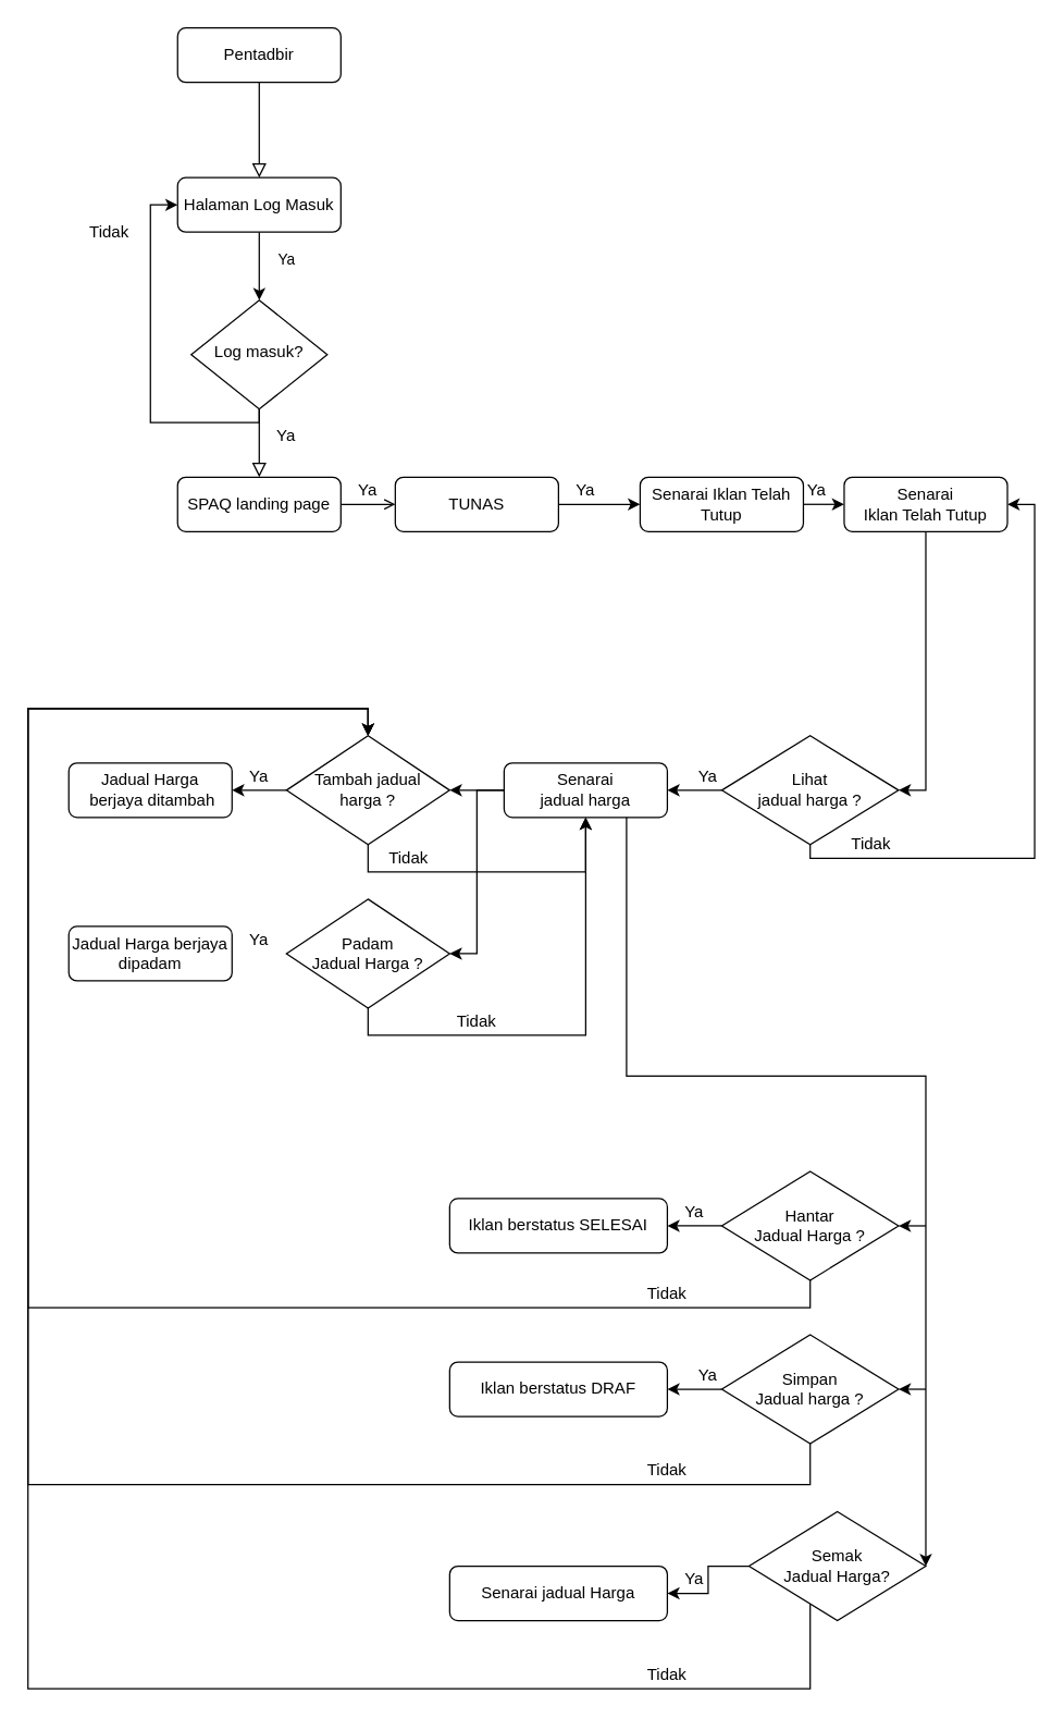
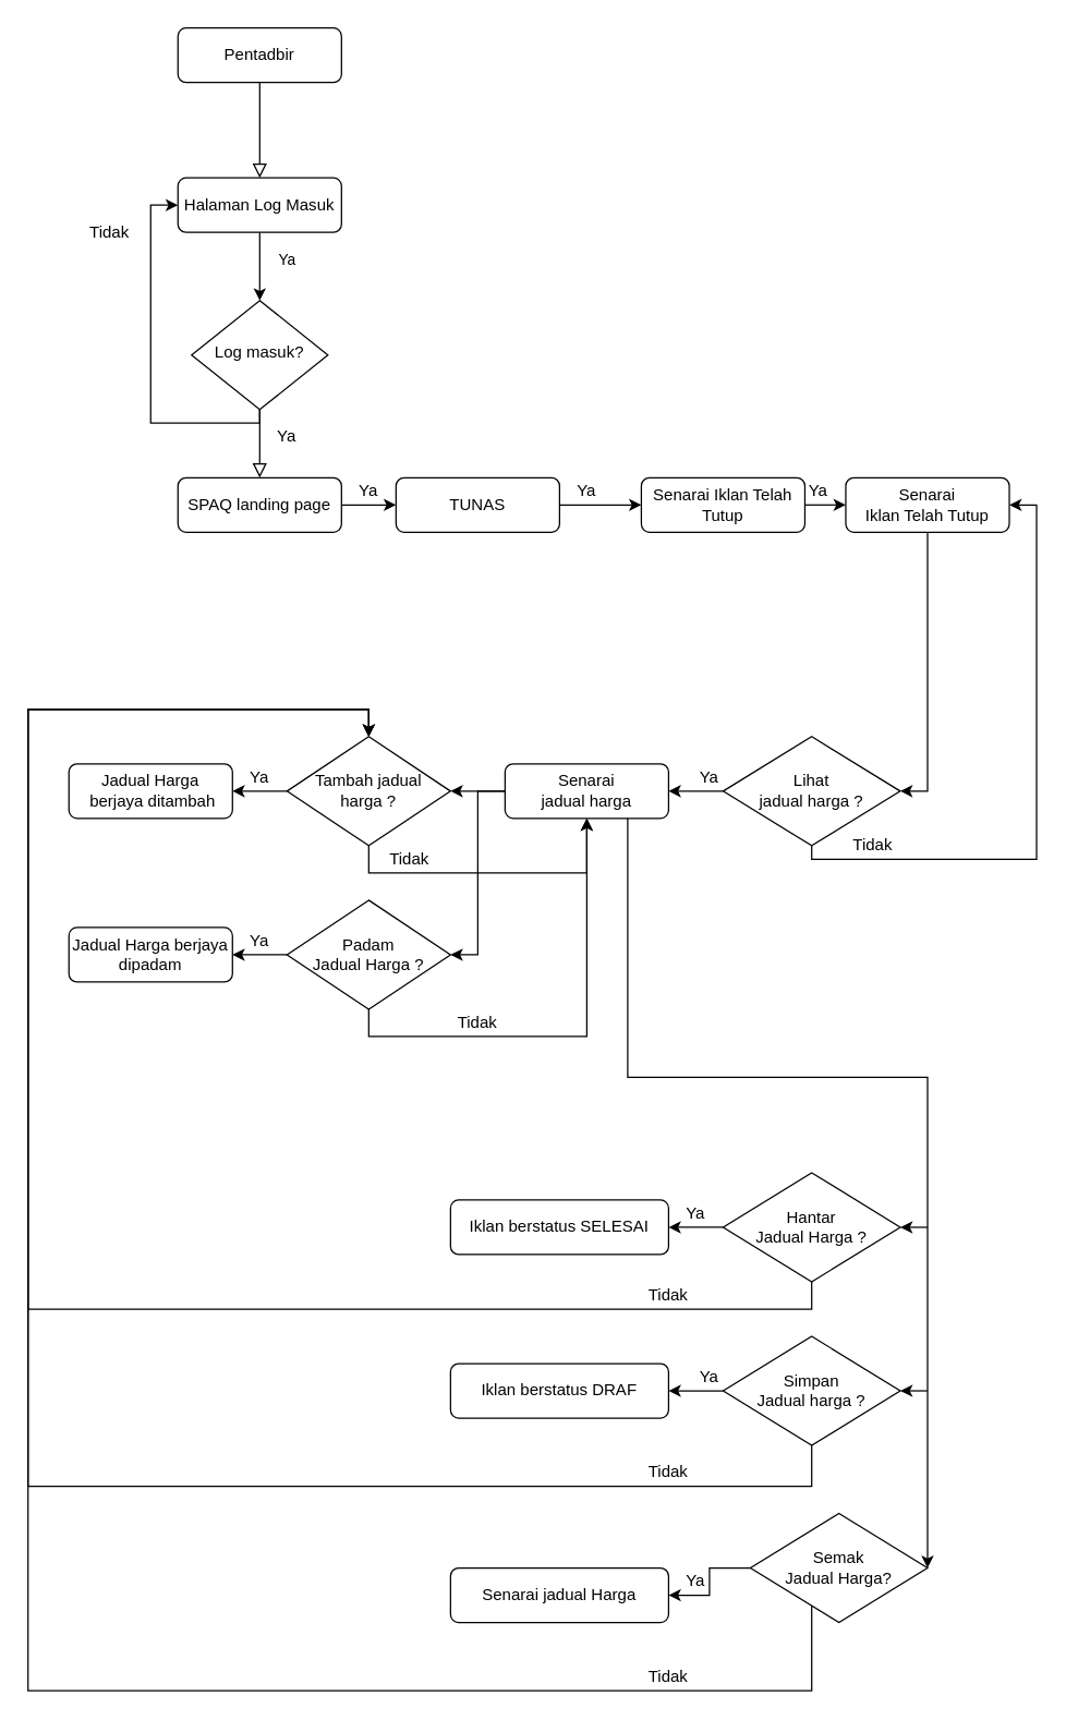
  <mxCell id="0" />
  <mxCell id="1" parent="0" />
  <mxCell id="2" value="" style="rounded=0;html=1;jettySize=auto;orthogonalLoop=1;fontSize=11;endArrow=block;endFill=0;endSize=8;strokeWidth=1;shadow=0;labelBackgroundColor=none;edgeStyle=orthogonalEdgeStyle;" parent="1" source="3" edge="1"><mxGeometry relative="1" as="geometry"><mxPoint x="190" y="130" as="targetPoint" /><Array as="points"><mxPoint x="190" y="90" /><mxPoint x="190" y="90" /></Array></mxGeometry></mxCell>
  <mxCell id="3" value="Pentadbir" style="rounded=1;whiteSpace=wrap;html=1;fontSize=12;glass=0;strokeWidth=1;shadow=0;" parent="1" vertex="1"><mxGeometry x="130" y="20" width="120" height="40" as="geometry" /></mxCell>
  <mxCell id="4" value="Ya" style="rounded=0;html=1;jettySize=auto;orthogonalLoop=1;fontSize=11;endArrow=block;endFill=0;endSize=8;strokeWidth=1;shadow=0;labelBackgroundColor=none;edgeStyle=orthogonalEdgeStyle;" parent="1" source="6" edge="1"><mxGeometry x="-1" y="112" relative="1" as="geometry"><mxPoint x="-92" y="-110" as="offset" /><mxPoint x="190" y="350" as="targetPoint" /></mxGeometry></mxCell>
  <mxCell id="5" style="edgeStyle=orthogonalEdgeStyle;rounded=0;orthogonalLoop=1;jettySize=auto;html=1;entryX=0;entryY=0.5;entryDx=0;entryDy=0;" parent="1" source="6" target="12" edge="1"><mxGeometry relative="1" as="geometry"><Array as="points"><mxPoint x="190" y="310" /><mxPoint x="110" y="310" /><mxPoint x="110" y="150" /></Array></mxGeometry></mxCell>
  <mxCell id="6" value="Log masuk?" style="rhombus;whiteSpace=wrap;html=1;shadow=0;fontFamily=Helvetica;fontSize=12;align=center;strokeWidth=1;spacing=6;spacingTop=-4;" parent="1" vertex="1"><mxGeometry x="140" y="220" width="100" height="80" as="geometry" /></mxCell>
- <mxCell id="7" style="edgeStyle=orthogonalEdgeStyle;rounded=0;orthogonalLoop=1;jettySize=auto;html=1;entryX=0;entryY=0.5;entryDx=0;entryDy=0;endArrow=open;" parent="1" source="8" target="10" edge="1"><mxGeometry relative="1" as="geometry" /></mxCell>
+ <mxCell id="7" style="edgeStyle=orthogonalEdgeStyle;rounded=0;orthogonalLoop=1;jettySize=auto;html=1;entryX=0;entryY=0.5;entryDx=0;entryDy=0;" parent="1" source="8" target="10" edge="1"><mxGeometry relative="1" as="geometry" /></mxCell>
  <mxCell id="8" value="SPAQ landing page" style="rounded=1;whiteSpace=wrap;html=1;fontSize=12;glass=0;strokeWidth=1;shadow=0;" parent="1" vertex="1"><mxGeometry x="130" y="350" width="120" height="40" as="geometry" /></mxCell>
  <mxCell id="9" style="edgeStyle=orthogonalEdgeStyle;rounded=0;orthogonalLoop=1;jettySize=auto;html=1;entryX=0;entryY=0.5;entryDx=0;entryDy=0;" parent="1" source="10" target="16" edge="1"><mxGeometry relative="1" as="geometry" /></mxCell>
  <mxCell id="10" value="TUNAS" style="rounded=1;whiteSpace=wrap;html=1;fontSize=12;glass=0;strokeWidth=1;shadow=0;" parent="1" vertex="1"><mxGeometry x="290" y="350" width="120" height="40" as="geometry" /></mxCell>
  <mxCell id="11" style="edgeStyle=orthogonalEdgeStyle;rounded=0;orthogonalLoop=1;jettySize=auto;html=1;entryX=0.5;entryY=0;entryDx=0;entryDy=0;" parent="1" source="12" target="6" edge="1"><mxGeometry relative="1" as="geometry" /></mxCell>
  <mxCell id="12" value="Halaman Log Masuk" style="rounded=1;whiteSpace=wrap;html=1;fontSize=12;glass=0;strokeWidth=1;shadow=0;strokeColor=#000000;" parent="1" vertex="1"><mxGeometry x="130" y="130" width="120" height="40" as="geometry" /></mxCell>
  <mxCell id="13" value="Tidak" style="text;html=1;strokeColor=none;fillColor=none;align=center;verticalAlign=middle;whiteSpace=wrap;rounded=0;" parent="1" vertex="1"><mxGeometry x="60" y="160" width="40" height="20" as="geometry" /></mxCell>
  <mxCell id="14" value="Ya" style="text;html=1;strokeColor=none;fillColor=none;align=center;verticalAlign=middle;whiteSpace=wrap;rounded=0;" parent="1" vertex="1"><mxGeometry x="190" y="310" width="40" height="20" as="geometry" /></mxCell>
  <mxCell id="15" value="" style="edgeStyle=orthogonalEdgeStyle;rounded=0;orthogonalLoop=1;jettySize=auto;html=1;" parent="1" source="16" edge="1"><mxGeometry relative="1" as="geometry"><mxPoint x="620" y="370" as="targetPoint" /></mxGeometry></mxCell>
  <mxCell id="16" value="Senarai Iklan Telah Tutup" style="rounded=1;whiteSpace=wrap;html=1;fontSize=12;glass=0;strokeWidth=1;shadow=0;" parent="1" vertex="1"><mxGeometry x="470" y="350" width="120" height="40" as="geometry" /></mxCell>
  <mxCell id="17" style="edgeStyle=orthogonalEdgeStyle;rounded=0;orthogonalLoop=1;jettySize=auto;html=1;entryX=1;entryY=0.5;entryDx=0;entryDy=0;" parent="1" source="19" target="22" edge="1"><mxGeometry relative="1" as="geometry" /></mxCell>
  <mxCell id="18" style="edgeStyle=orthogonalEdgeStyle;rounded=0;orthogonalLoop=1;jettySize=auto;html=1;entryX=1;entryY=0.5;entryDx=0;entryDy=0;exitX=0.5;exitY=1;exitDx=0;exitDy=0;" parent="1" source="19" target="25" edge="1"><mxGeometry relative="1" as="geometry"><mxPoint x="760" y="530" as="targetPoint" /><Array as="points"><mxPoint x="595" y="630" /><mxPoint x="760" y="630" /><mxPoint x="760" y="370" /></Array></mxGeometry></mxCell>
  <mxCell id="19" value="Lihat &lt;br&gt;jadual harga ?" style="rhombus;whiteSpace=wrap;html=1;" parent="1" vertex="1"><mxGeometry x="530" y="540" width="130" height="80" as="geometry" /></mxCell>
  <mxCell id="20" style="edgeStyle=orthogonalEdgeStyle;rounded=0;orthogonalLoop=1;jettySize=auto;html=1;entryX=1;entryY=0.5;entryDx=0;entryDy=0;" parent="1" source="22" target="28" edge="1"><mxGeometry relative="1" as="geometry" /></mxCell>
  <mxCell id="21" style="edgeStyle=orthogonalEdgeStyle;rounded=0;orthogonalLoop=1;jettySize=auto;html=1;entryX=1;entryY=0.5;entryDx=0;entryDy=0;" parent="1" source="22" target="32" edge="1"><mxGeometry relative="1" as="geometry" /></mxCell>
  <mxCell id="22" value="Senarai &lt;br&gt;jadual harga" style="rounded=1;whiteSpace=wrap;html=1;strokeColor=#000000;" parent="1" vertex="1"><mxGeometry x="370" y="560" width="120" height="40" as="geometry" /></mxCell>
  <mxCell id="23" style="edgeStyle=orthogonalEdgeStyle;rounded=0;orthogonalLoop=1;jettySize=auto;html=1;entryX=1;entryY=0.5;entryDx=0;entryDy=0;" parent="1" source="25" target="19" edge="1"><mxGeometry relative="1" as="geometry" /></mxCell>
  <mxCell id="24" style="edgeStyle=orthogonalEdgeStyle;rounded=0;orthogonalLoop=1;jettySize=auto;html=1;exitX=0.75;exitY=1;exitDx=0;exitDy=0;" parent="1" source="22" target="57" edge="1"><mxGeometry relative="1" as="geometry"><Array as="points"><mxPoint x="460" y="790" /><mxPoint x="680" y="790" /><mxPoint x="680" y="1170" /></Array></mxGeometry></mxCell>
  <mxCell id="25" value="Senarai&lt;br&gt;Iklan Telah Tutup" style="rounded=1;whiteSpace=wrap;html=1;fontSize=12;glass=0;strokeWidth=1;shadow=0;" parent="1" vertex="1"><mxGeometry x="620" y="350" width="120" height="40" as="geometry" /></mxCell>
  <mxCell id="26" style="edgeStyle=orthogonalEdgeStyle;rounded=0;orthogonalLoop=1;jettySize=auto;html=1;entryX=1;entryY=0.5;entryDx=0;entryDy=0;" parent="1" source="28" target="29" edge="1"><mxGeometry relative="1" as="geometry" /></mxCell>
  <mxCell id="27" style="edgeStyle=orthogonalEdgeStyle;rounded=0;orthogonalLoop=1;jettySize=auto;html=1;exitX=0.5;exitY=1;exitDx=0;exitDy=0;" parent="1" source="28" edge="1"><mxGeometry relative="1" as="geometry"><mxPoint x="430" y="600" as="targetPoint" /><Array as="points"><mxPoint x="270" y="640" /><mxPoint x="430" y="640" /></Array></mxGeometry></mxCell>
  <mxCell id="28" value="Tambah jadual&lt;br&gt;harga ?" style="rhombus;whiteSpace=wrap;html=1;" parent="1" vertex="1"><mxGeometry x="210" y="540" width="120" height="80" as="geometry" /></mxCell>
  <mxCell id="29" value="Jadual Harga&lt;br&gt;&amp;nbsp;berjaya ditambah" style="rounded=1;whiteSpace=wrap;html=1;strokeColor=#000000;" parent="1" vertex="1"><mxGeometry x="50" y="560" width="120" height="40" as="geometry" /></mxCell>
+ <mxCell id="30" style="edgeStyle=orthogonalEdgeStyle;rounded=0;orthogonalLoop=1;jettySize=auto;html=1;entryX=1;entryY=0.5;entryDx=0;entryDy=0;" parent="1" source="32" target="33" edge="1"><mxGeometry relative="1" as="geometry" /></mxCell>
  <mxCell id="31" style="edgeStyle=orthogonalEdgeStyle;rounded=0;orthogonalLoop=1;jettySize=auto;html=1;exitX=0.5;exitY=1;exitDx=0;exitDy=0;entryX=0.5;entryY=1;entryDx=0;entryDy=0;" parent="1" source="32" target="22" edge="1"><mxGeometry relative="1" as="geometry"><mxPoint x="460" y="600" as="targetPoint" /></mxGeometry></mxCell>
  <mxCell id="32" value="Padam &lt;br&gt;Jadual Harga ?" style="rhombus;whiteSpace=wrap;html=1;" parent="1" vertex="1"><mxGeometry x="210" y="660" width="120" height="80" as="geometry" /></mxCell>
  <mxCell id="33" value="Jadual Harga berjaya dipadam" style="rounded=1;whiteSpace=wrap;html=1;strokeColor=#000000;" parent="1" vertex="1"><mxGeometry x="50" y="680" width="120" height="40" as="geometry" /></mxCell>
  <mxCell id="34" style="edgeStyle=orthogonalEdgeStyle;rounded=0;orthogonalLoop=1;jettySize=auto;html=1;entryX=1;entryY=0.5;entryDx=0;entryDy=0;" parent="1" source="36" target="40" edge="1"><mxGeometry relative="1" as="geometry" /></mxCell>
  <mxCell id="35" style="edgeStyle=orthogonalEdgeStyle;rounded=0;orthogonalLoop=1;jettySize=auto;html=1;entryX=0.5;entryY=0;entryDx=0;entryDy=0;" edge="1" parent="1" source="36" target="28"><mxGeometry relative="1" as="geometry"><Array as="points"><mxPoint x="595" y="960" /><mxPoint x="20" y="960" /><mxPoint x="20" y="520" /><mxPoint x="270" y="520" /></Array></mxGeometry></mxCell>
  <mxCell id="36" value="Hantar &lt;br&gt;Jadual Harga ?" style="rhombus;whiteSpace=wrap;html=1;" parent="1" vertex="1"><mxGeometry x="530" y="860" width="130" height="80" as="geometry" /></mxCell>
  <mxCell id="37" style="edgeStyle=orthogonalEdgeStyle;rounded=0;orthogonalLoop=1;jettySize=auto;html=1;entryX=1;entryY=0.5;entryDx=0;entryDy=0;" parent="1" source="39" target="41" edge="1"><mxGeometry relative="1" as="geometry" /></mxCell>
  <mxCell id="38" style="edgeStyle=orthogonalEdgeStyle;rounded=0;orthogonalLoop=1;jettySize=auto;html=1;entryX=0.5;entryY=0;entryDx=0;entryDy=0;" edge="1" parent="1" source="39" target="28"><mxGeometry relative="1" as="geometry"><mxPoint x="680" y="970" as="targetPoint" /><Array as="points"><mxPoint x="595" y="1090" /><mxPoint x="20" y="1090" /><mxPoint x="20" y="520" /><mxPoint x="270" y="520" /></Array></mxGeometry></mxCell>
  <mxCell id="39" value="Simpan &lt;br&gt;Jadual harga ?" style="rhombus;whiteSpace=wrap;html=1;" parent="1" vertex="1"><mxGeometry x="530" y="980" width="130" height="80" as="geometry" /></mxCell>
  <mxCell id="40" value="Iklan berstatus SELESAI" style="rounded=1;whiteSpace=wrap;html=1;strokeColor=#000000;" parent="1" vertex="1"><mxGeometry x="330" y="880" width="160" height="40" as="geometry" /></mxCell>
  <mxCell id="41" value="Iklan berstatus DRAF" style="rounded=1;whiteSpace=wrap;html=1;strokeColor=#000000;" parent="1" vertex="1"><mxGeometry x="330" y="1000" width="160" height="40" as="geometry" /></mxCell>
  <mxCell id="42" value="Ya" style="text;html=1;strokeColor=none;fillColor=none;align=center;verticalAlign=middle;whiteSpace=wrap;rounded=0;" parent="1" vertex="1"><mxGeometry x="410" y="350" width="40" height="20" as="geometry" /></mxCell>
  <mxCell id="43" value="Ya" style="text;html=1;strokeColor=none;fillColor=none;align=center;verticalAlign=middle;whiteSpace=wrap;rounded=0;" parent="1" vertex="1"><mxGeometry x="580" y="350" width="40" height="20" as="geometry" /></mxCell>
  <mxCell id="44" value="Ya" style="text;html=1;strokeColor=none;fillColor=none;align=center;verticalAlign=middle;whiteSpace=wrap;rounded=0;" parent="1" vertex="1"><mxGeometry x="250" y="350" width="40" height="20" as="geometry" /></mxCell>
  <mxCell id="45" value="Ya" style="text;html=1;strokeColor=none;fillColor=none;align=center;verticalAlign=middle;whiteSpace=wrap;rounded=0;" parent="1" vertex="1"><mxGeometry x="500" y="1000" width="40" height="20" as="geometry" /></mxCell>
  <mxCell id="46" value="Ya" style="text;html=1;strokeColor=none;fillColor=none;align=center;verticalAlign=middle;whiteSpace=wrap;rounded=0;" parent="1" vertex="1"><mxGeometry x="170" y="560" width="40" height="20" as="geometry" /></mxCell>
  <mxCell id="47" value="Ya" style="text;html=1;strokeColor=none;fillColor=none;align=center;verticalAlign=middle;whiteSpace=wrap;rounded=0;" parent="1" vertex="1"><mxGeometry x="500" y="560" width="40" height="20" as="geometry" /></mxCell>
  <mxCell id="48" value="Ya" style="text;html=1;strokeColor=none;fillColor=none;align=center;verticalAlign=middle;whiteSpace=wrap;rounded=0;" parent="1" vertex="1"><mxGeometry x="490" y="880" width="40" height="20" as="geometry" /></mxCell>
  <mxCell id="49" value="Ya" style="text;html=1;strokeColor=none;fillColor=none;align=center;verticalAlign=middle;whiteSpace=wrap;rounded=0;" parent="1" vertex="1"><mxGeometry x="170" y="680" width="40" height="20" as="geometry" /></mxCell>
  <mxCell id="50" value="Tidak" style="text;html=1;strokeColor=none;fillColor=none;align=center;verticalAlign=middle;whiteSpace=wrap;rounded=0;" parent="1" vertex="1"><mxGeometry x="330" y="740" width="40" height="20" as="geometry" /></mxCell>
  <mxCell id="51" value="Tidak" style="text;html=1;strokeColor=none;fillColor=none;align=center;verticalAlign=middle;whiteSpace=wrap;rounded=0;" parent="1" vertex="1"><mxGeometry x="470" y="940" width="40" height="20" as="geometry" /></mxCell>
  <mxCell id="52" value="Tidak" style="text;html=1;strokeColor=none;fillColor=none;align=center;verticalAlign=middle;whiteSpace=wrap;rounded=0;" parent="1" vertex="1"><mxGeometry x="280" y="620" width="40" height="20" as="geometry" /></mxCell>
  <mxCell id="53" value="Tidak" style="text;html=1;strokeColor=none;fillColor=none;align=center;verticalAlign=middle;whiteSpace=wrap;rounded=0;" parent="1" vertex="1"><mxGeometry x="620" y="610" width="40" height="20" as="geometry" /></mxCell>
  <mxCell id="54" value="Tidak" style="text;html=1;strokeColor=none;fillColor=none;align=center;verticalAlign=middle;whiteSpace=wrap;rounded=0;" parent="1" vertex="1"><mxGeometry x="470" y="1070" width="40" height="20" as="geometry" /></mxCell>
  <mxCell id="55" style="edgeStyle=orthogonalEdgeStyle;rounded=0;orthogonalLoop=1;jettySize=auto;html=1;entryX=1;entryY=0.5;entryDx=0;entryDy=0;" edge="1" parent="1" source="57" target="58"><mxGeometry relative="1" as="geometry" /></mxCell>
  <mxCell id="56" style="edgeStyle=orthogonalEdgeStyle;rounded=0;orthogonalLoop=1;jettySize=auto;html=1;" edge="1" parent="1" source="57"><mxGeometry relative="1" as="geometry"><mxPoint x="270" y="540" as="targetPoint" /><Array as="points"><mxPoint x="595" y="1240" /><mxPoint x="20" y="1240" /><mxPoint x="20" y="520" /><mxPoint x="270" y="520" /></Array></mxGeometry></mxCell>
  <mxCell id="57" value="Semak &lt;br&gt;Jadual Harga?" style="rhombus;whiteSpace=wrap;html=1;" vertex="1" parent="1"><mxGeometry x="550" y="1110" width="130" height="80" as="geometry" /></mxCell>
  <mxCell id="58" value="Senarai jadual Harga" style="rounded=1;whiteSpace=wrap;html=1;strokeColor=#000000;" vertex="1" parent="1"><mxGeometry x="330" y="1150" width="160" height="40" as="geometry" /></mxCell>
  <mxCell id="59" value="Ya" style="text;html=1;strokeColor=none;fillColor=none;align=center;verticalAlign=middle;whiteSpace=wrap;rounded=0;" vertex="1" parent="1"><mxGeometry x="490" y="1150" width="40" height="20" as="geometry" /></mxCell>
  <mxCell id="60" value="Tidak" style="text;html=1;strokeColor=none;fillColor=none;align=center;verticalAlign=middle;whiteSpace=wrap;rounded=0;" vertex="1" parent="1"><mxGeometry x="470" y="1220" width="40" height="20" as="geometry" /></mxCell>
  <mxCell id="61" value="" style="endArrow=classic;html=1;rounded=0;entryX=1;entryY=0.5;entryDx=0;entryDy=0;" edge="1" parent="1" target="36"><mxGeometry width="50" height="50" relative="1" as="geometry"><mxPoint x="680" y="900" as="sourcePoint" /><mxPoint x="410" y="890" as="targetPoint" /></mxGeometry></mxCell>
  <mxCell id="62" value="" style="endArrow=classic;html=1;rounded=0;entryX=1;entryY=0.5;entryDx=0;entryDy=0;" edge="1" parent="1" target="39"><mxGeometry width="50" height="50" relative="1" as="geometry"><mxPoint x="680" y="1020" as="sourcePoint" /><mxPoint x="710" y="990" as="targetPoint" /></mxGeometry></mxCell>
